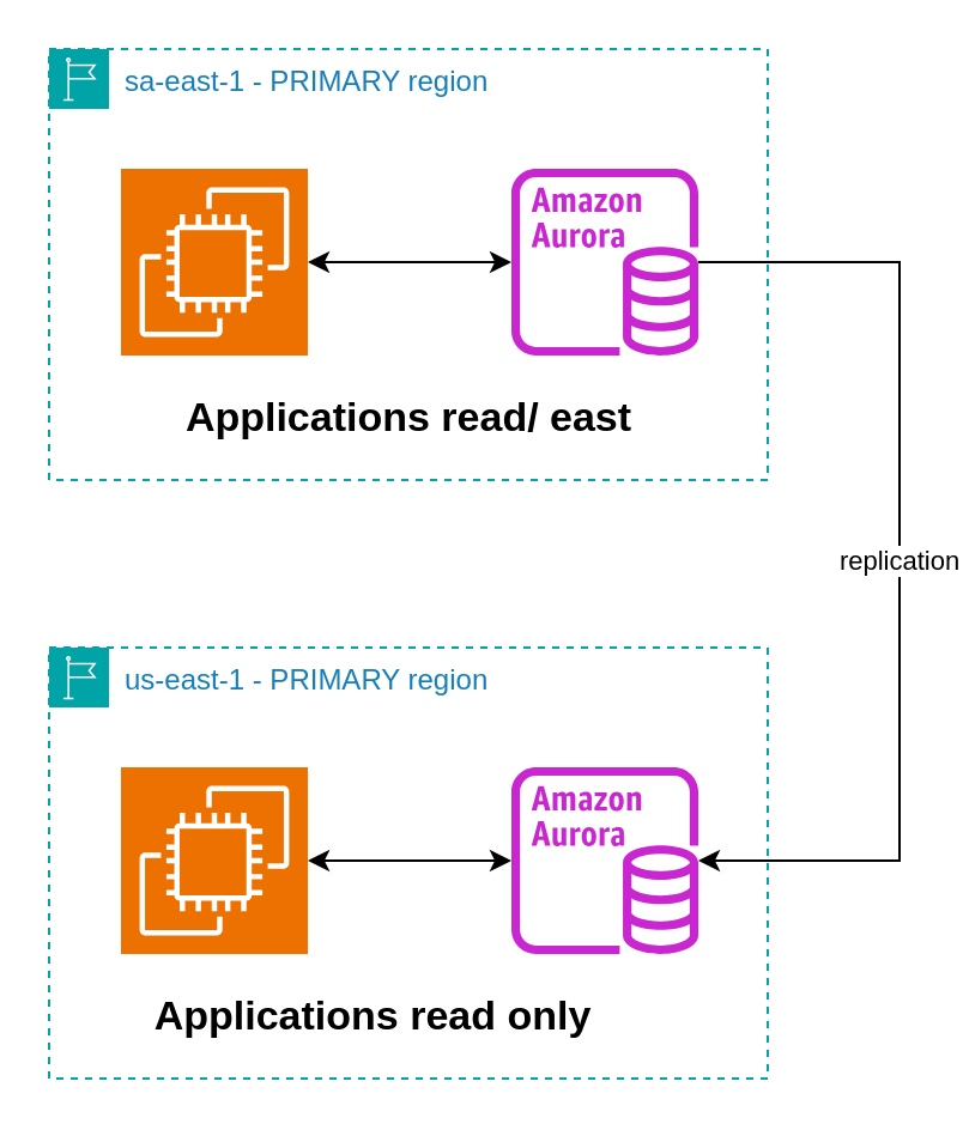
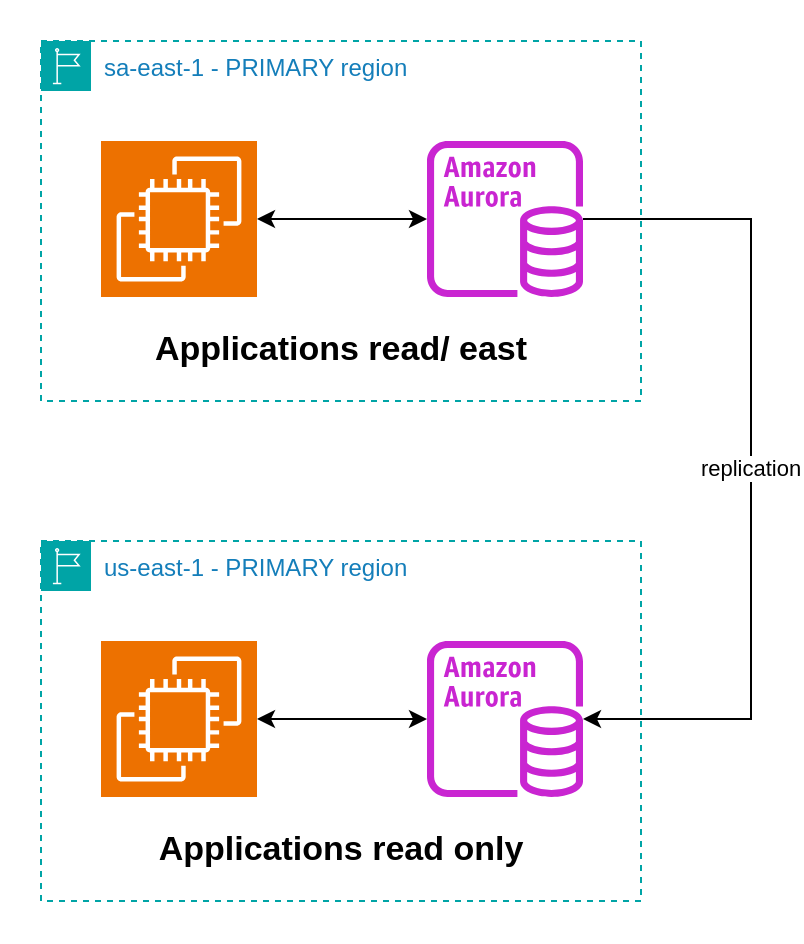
  <mxCell id="0" />
  <mxCell id="1" parent="0" />
  <mxCell id="2" value="sa-east-1 - PRIMARY region" style="points=[[0,0],[0.25,0],[0.5,0],[0.75,0],[1,0],[1,0.25],[1,0.5],[1,0.75],[1,1],[0.75,1],[0.5,1],[0.25,1],[0,1],[0,0.75],[0,0.5],[0,0.25]];outlineConnect=0;gradientColor=none;html=1;whiteSpace=wrap;fontSize=12;fontStyle=0;container=1;pointerEvents=0;collapsible=0;recursiveResize=0;shape=mxgraph.aws4.group;grIcon=mxgraph.aws4.group_region;strokeColor=#00A4A6;fillColor=none;verticalAlign=top;align=left;spacingLeft=30;fontColor=#147EBA;dashed=1;" vertex="1" parent="1"><mxGeometry x="20" y="20" width="300" height="180" as="geometry" /></mxCell>
  <mxCell id="3" value="" style="sketch=0;outlineConnect=0;fontColor=#232F3E;gradientColor=none;fillColor=#C925D1;strokeColor=none;dashed=0;verticalLabelPosition=bottom;verticalAlign=top;align=center;html=1;fontSize=12;fontStyle=0;aspect=fixed;pointerEvents=1;shape=mxgraph.aws4.aurora_instance;" vertex="1" parent="2"><mxGeometry x="193" y="50" width="78" height="78" as="geometry" /></mxCell>
  <mxCell id="4" style="edgeStyle=orthogonalEdgeStyle;rounded=0;orthogonalLoop=1;jettySize=auto;html=1;startArrow=classic;startFill=1;" edge="1" parent="2" source="5" target="3"><mxGeometry relative="1" as="geometry" /></mxCell>
  <mxCell id="5" value="" style="sketch=0;points=[[0,0,0],[0.25,0,0],[0.5,0,0],[0.75,0,0],[1,0,0],[0,1,0],[0.25,1,0],[0.5,1,0],[0.75,1,0],[1,1,0],[0,0.25,0],[0,0.5,0],[0,0.75,0],[1,0.25,0],[1,0.5,0],[1,0.75,0]];outlineConnect=0;fontColor=#232F3E;fillColor=#ED7100;strokeColor=#ffffff;dashed=0;verticalLabelPosition=bottom;verticalAlign=top;align=center;html=1;fontSize=12;fontStyle=0;aspect=fixed;shape=mxgraph.aws4.resourceIcon;resIcon=mxgraph.aws4.ec2;" vertex="1" parent="2"><mxGeometry x="30" y="50" width="78" height="78" as="geometry" /></mxCell>
  <mxCell id="6" value="Applications read/ east" style="text;html=1;align=center;verticalAlign=middle;resizable=0;points=[];autosize=1;strokeColor=none;fillColor=none;fontSize=17;fontStyle=1" vertex="1" parent="2"><mxGeometry x="40" y="140" width="220" height="30" as="geometry" /></mxCell>
  <mxCell id="7" value="us-east-1&amp;nbsp;- PRIMARY region" style="points=[[0,0],[0.25,0],[0.5,0],[0.75,0],[1,0],[1,0.25],[1,0.5],[1,0.75],[1,1],[0.75,1],[0.5,1],[0.25,1],[0,1],[0,0.75],[0,0.5],[0,0.25]];outlineConnect=0;gradientColor=none;html=1;whiteSpace=wrap;fontSize=12;fontStyle=0;container=1;pointerEvents=0;collapsible=0;recursiveResize=0;shape=mxgraph.aws4.group;grIcon=mxgraph.aws4.group_region;strokeColor=#00A4A6;fillColor=none;verticalAlign=top;align=left;spacingLeft=30;fontColor=#147EBA;dashed=1;" vertex="1" parent="1"><mxGeometry x="20" y="270" width="300" height="180" as="geometry" /></mxCell>
  <mxCell id="8" value="" style="sketch=0;outlineConnect=0;fontColor=#232F3E;gradientColor=none;fillColor=#C925D1;strokeColor=none;dashed=0;verticalLabelPosition=bottom;verticalAlign=top;align=center;html=1;fontSize=12;fontStyle=0;aspect=fixed;pointerEvents=1;shape=mxgraph.aws4.aurora_instance;" vertex="1" parent="7"><mxGeometry x="193" y="50" width="78" height="78" as="geometry" /></mxCell>
  <mxCell id="9" style="edgeStyle=orthogonalEdgeStyle;rounded=0;orthogonalLoop=1;jettySize=auto;html=1;startArrow=classic;startFill=1;" edge="1" parent="7" source="10" target="8"><mxGeometry relative="1" as="geometry" /></mxCell>
  <mxCell id="10" value="" style="sketch=0;points=[[0,0,0],[0.25,0,0],[0.5,0,0],[0.75,0,0],[1,0,0],[0,1,0],[0.25,1,0],[0.5,1,0],[0.75,1,0],[1,1,0],[0,0.25,0],[0,0.5,0],[0,0.75,0],[1,0.25,0],[1,0.5,0],[1,0.75,0]];outlineConnect=0;fontColor=#232F3E;fillColor=#ED7100;strokeColor=#ffffff;dashed=0;verticalLabelPosition=bottom;verticalAlign=top;align=center;html=1;fontSize=12;fontStyle=0;aspect=fixed;shape=mxgraph.aws4.resourceIcon;resIcon=mxgraph.aws4.ec2;" vertex="1" parent="7"><mxGeometry x="30" y="50" width="78" height="78" as="geometry" /></mxCell>
- <mxCell id="11" value="Applications read only" style="text;html=1;align=center;verticalAlign=middle;resizable=0;points=[];autosize=1;strokeColor=none;fillColor=none;fontSize=17;fontStyle=1" vertex="1" parent="7"><mxGeometry x="30" y="140" width="210" height="30" as="geometry" /></mxCell>
+ <mxCell id="11" value="Applications read only" style="text;html=1;align=center;verticalAlign=middle;resizable=0;points=[];autosize=1;strokeColor=none;fillColor=none;fontSize=17;fontStyle=1" vertex="1" parent="7"><mxGeometry x="45" y="140" width="210" height="30" as="geometry" /></mxCell>
  <mxCell id="12" value="replication" style="edgeStyle=orthogonalEdgeStyle;rounded=0;orthogonalLoop=1;jettySize=auto;html=1;" edge="1" parent="1" source="3" target="8"><mxGeometry relative="1" as="geometry"><Array as="points"><mxPoint x="375" y="109" /><mxPoint x="375" y="359" /></Array></mxGeometry></mxCell>
